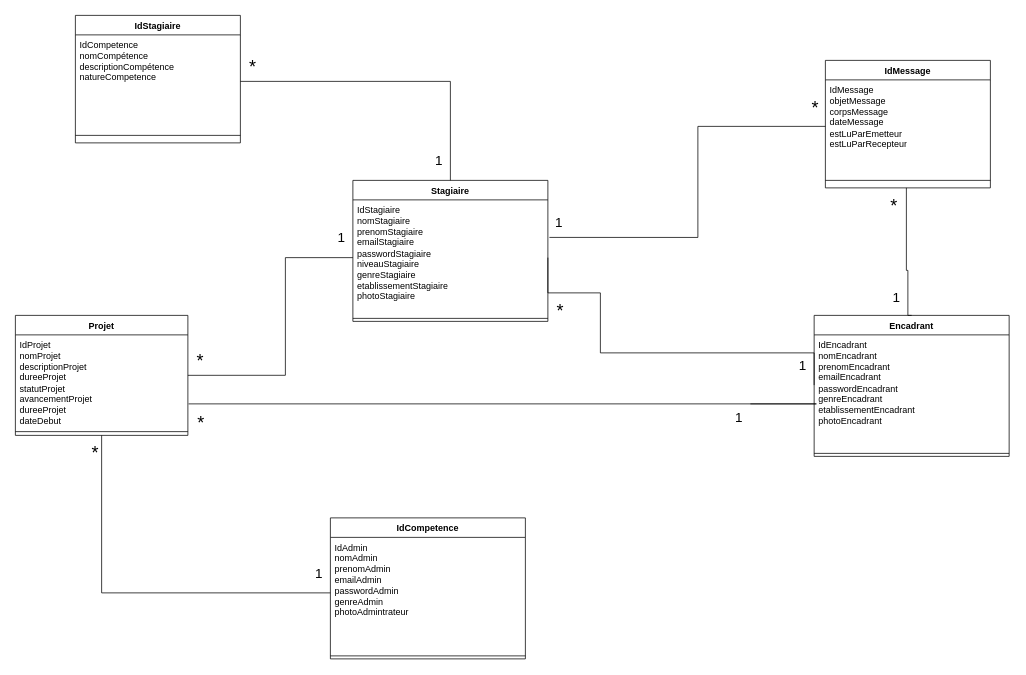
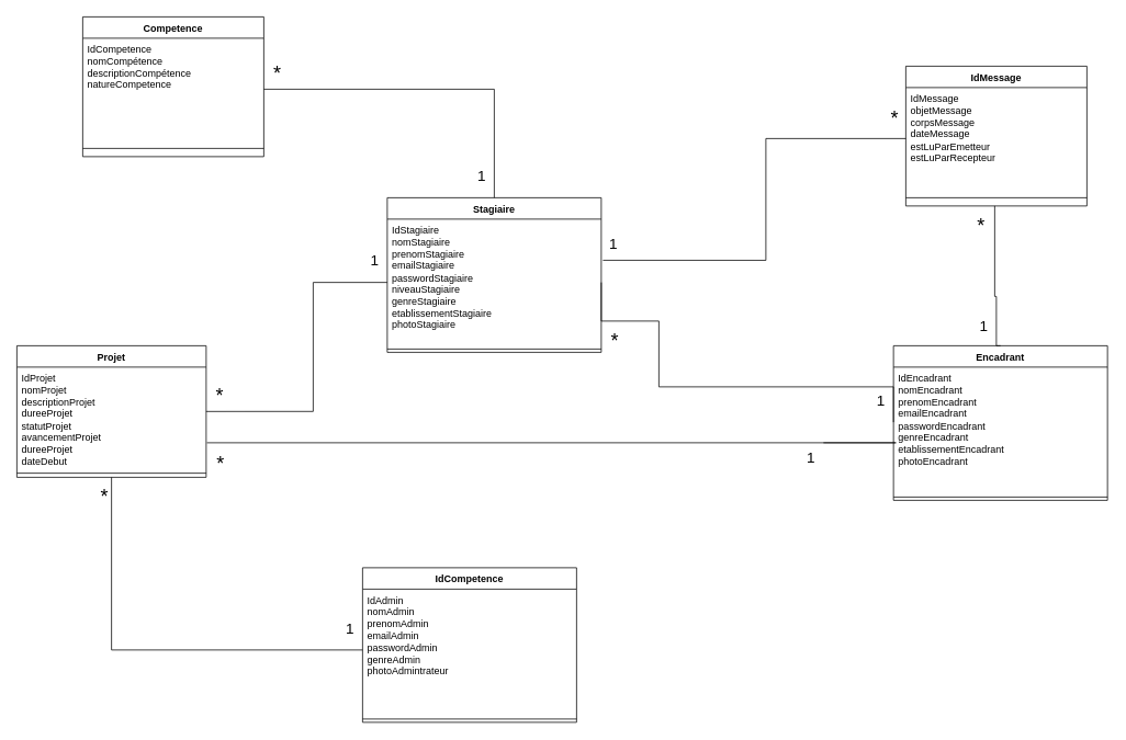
  <mxCell id="0" />
  <mxCell id="1" parent="0" />
  <mxCell id="2" value="Stagiaire" style="swimlane;fontStyle=1;align=center;verticalAlign=top;childLayout=stackLayout;horizontal=1;startSize=26;horizontalStack=0;resizeParent=1;resizeParentMax=0;resizeLast=0;collapsible=1;marginBottom=0;whiteSpace=wrap;html=1;" parent="1" vertex="1"><mxGeometry x="470" y="240" width="260" height="188" as="geometry" /></mxCell>
  <mxCell id="3" value="IdStagiaire&lt;br&gt;nomStagiaire&lt;br&gt;prenomStagiaire&lt;br&gt;emailStagiaire&lt;br&gt;passwordStagiaire&lt;br&gt;niveauStagiaire&lt;br&gt;genreStagiaire&lt;br&gt;etablissementStagiaire&lt;br&gt;photoStagiaire&lt;br&gt;&lt;div&gt;&lt;br&gt;&lt;/div&gt;" style="text;strokeColor=none;fillColor=none;align=left;verticalAlign=top;spacingLeft=4;spacingRight=4;overflow=hidden;rotatable=0;points=[[0,0.5],[1,0.5]];portConstraint=eastwest;whiteSpace=wrap;html=1;" parent="2" vertex="1"><mxGeometry y="26" width="260" height="154" as="geometry" /></mxCell>
  <mxCell id="4" value="" style="line;strokeWidth=1;fillColor=none;align=left;verticalAlign=middle;spacingTop=-1;spacingLeft=3;spacingRight=3;rotatable=0;labelPosition=right;points=[];portConstraint=eastwest;strokeColor=inherit;" parent="2" vertex="1"><mxGeometry y="180" width="260" height="8" as="geometry" /></mxCell>
  <mxCell id="5" value="IdCompetence" style="swimlane;fontStyle=1;align=center;verticalAlign=top;childLayout=stackLayout;horizontal=1;startSize=26;horizontalStack=0;resizeParent=1;resizeParentMax=0;resizeLast=0;collapsible=1;marginBottom=0;whiteSpace=wrap;html=1;" parent="1" vertex="1"><mxGeometry x="440" y="690" width="260" height="188" as="geometry" /></mxCell>
  <mxCell id="6" value="IdAdmin&lt;br&gt;nomAdmin&lt;br&gt;prenomAdmin&lt;br&gt;emailAdmin&lt;br&gt;passwordAdmin&lt;br&gt;genreAdmin&lt;div&gt;photoAdmintrateur&lt;/div&gt;" style="text;strokeColor=none;fillColor=none;align=left;verticalAlign=top;spacingLeft=4;spacingRight=4;overflow=hidden;rotatable=0;points=[[0,0.5],[1,0.5]];portConstraint=eastwest;whiteSpace=wrap;html=1;" parent="5" vertex="1"><mxGeometry y="26" width="260" height="154" as="geometry" /></mxCell>
  <mxCell id="7" value="" style="line;strokeWidth=1;fillColor=none;align=left;verticalAlign=middle;spacingTop=-1;spacingLeft=3;spacingRight=3;rotatable=0;labelPosition=right;points=[];portConstraint=eastwest;strokeColor=inherit;" parent="5" vertex="1"><mxGeometry y="180" width="260" height="8" as="geometry" /></mxCell>
  <mxCell id="8" value="Encadrant" style="swimlane;fontStyle=1;align=center;verticalAlign=top;childLayout=stackLayout;horizontal=1;startSize=26;horizontalStack=0;resizeParent=1;resizeParentMax=0;resizeLast=0;collapsible=1;marginBottom=0;whiteSpace=wrap;html=1;" parent="1" vertex="1"><mxGeometry x="1085.04" y="420" width="260" height="188" as="geometry" /></mxCell>
  <mxCell id="9" value="IdEncadrant&lt;br&gt;nomEncadrant&lt;br&gt;prenomEncadrant&lt;br&gt;emailEncadrant&lt;br&gt;passwordEncadrant&lt;br&gt;genreEncadrant&lt;br&gt;etablissementEncadrant&lt;br&gt;photoEncadrant" style="text;strokeColor=none;fillColor=none;align=left;verticalAlign=top;spacingLeft=4;spacingRight=4;overflow=hidden;rotatable=0;points=[[0,0.5],[1,0.5]];portConstraint=eastwest;whiteSpace=wrap;html=1;" parent="8" vertex="1"><mxGeometry y="26" width="260" height="154" as="geometry" /></mxCell>
  <mxCell id="10" value="" style="line;strokeWidth=1;fillColor=none;align=left;verticalAlign=middle;spacingTop=-1;spacingLeft=3;spacingRight=3;rotatable=0;labelPosition=right;points=[];portConstraint=eastwest;strokeColor=inherit;" parent="8" vertex="1"><mxGeometry y="180" width="260" height="8" as="geometry" /></mxCell>
  <mxCell id="11" value="Projet" style="swimlane;fontStyle=1;align=center;verticalAlign=top;childLayout=stackLayout;horizontal=1;startSize=26;horizontalStack=0;resizeParent=1;resizeParentMax=0;resizeLast=0;collapsible=1;marginBottom=0;whiteSpace=wrap;html=1;" parent="1" vertex="1"><mxGeometry x="20" y="420" width="230" height="160" as="geometry" /></mxCell>
  <mxCell id="12" value="&lt;div&gt;&lt;span style=&quot;background-color: initial;&quot;&gt;IdProjet&lt;/span&gt;&lt;/div&gt;&lt;div&gt;&lt;span style=&quot;background-color: initial;&quot;&gt;nomProjet&lt;/span&gt;&lt;br&gt;&lt;/div&gt;&lt;div&gt;descriptionProjet&lt;/div&gt;&lt;div&gt;&lt;span style=&quot;background-color: initial;&quot;&gt;dureeProjet&lt;/span&gt;&lt;/div&gt;&lt;div&gt;statutProjet&lt;/div&gt;&lt;div&gt;avancementProjet&lt;/div&gt;&lt;div&gt;dureeProjet&lt;/div&gt;&lt;div&gt;dateDebut&lt;/div&gt;" style="text;strokeColor=none;fillColor=none;align=left;verticalAlign=top;spacingLeft=4;spacingRight=4;overflow=hidden;rotatable=0;points=[[0,0.5],[1,0.5]];portConstraint=eastwest;whiteSpace=wrap;html=1;" parent="11" vertex="1"><mxGeometry y="26" width="230" height="124" as="geometry" /></mxCell>
  <mxCell id="13" value="" style="line;strokeWidth=1;fillColor=none;align=left;verticalAlign=middle;spacingTop=-1;spacingLeft=3;spacingRight=3;rotatable=0;labelPosition=right;points=[];portConstraint=eastwest;strokeColor=inherit;" parent="11" vertex="1"><mxGeometry y="150" width="230" height="10" as="geometry" /></mxCell>
  <mxCell id="14" value="IdMessage" style="swimlane;fontStyle=1;align=center;verticalAlign=top;childLayout=stackLayout;horizontal=1;startSize=26;horizontalStack=0;resizeParent=1;resizeParentMax=0;resizeLast=0;collapsible=1;marginBottom=0;whiteSpace=wrap;html=1;" parent="1" vertex="1"><mxGeometry x="1100" y="80" width="220" height="170" as="geometry" /></mxCell>
  <mxCell id="15" value="&lt;div&gt;&lt;span style=&quot;background-color: initial;&quot;&gt;IdMessage&lt;/span&gt;&lt;/div&gt;&lt;div&gt;objetMessage&lt;/div&gt;&lt;div&gt;corpsMessage&lt;/div&gt;&lt;div&gt;dateMessage&lt;/div&gt;&lt;div&gt;estLuParEmetteur&lt;/div&gt;&lt;div&gt;estLuParRecepteur&lt;/div&gt;&lt;div&gt;&lt;br&gt;&lt;/div&gt;" style="text;strokeColor=none;fillColor=none;align=left;verticalAlign=top;spacingLeft=4;spacingRight=4;overflow=hidden;rotatable=0;points=[[0,0.5],[1,0.5]];portConstraint=eastwest;whiteSpace=wrap;html=1;" parent="14" vertex="1"><mxGeometry y="26" width="220" height="124" as="geometry" /></mxCell>
  <mxCell id="16" value="" style="line;strokeWidth=1;fillColor=none;align=left;verticalAlign=middle;spacingTop=-1;spacingLeft=3;spacingRight=3;rotatable=0;labelPosition=right;points=[];portConstraint=eastwest;strokeColor=inherit;" parent="14" vertex="1"><mxGeometry y="150" width="220" height="20" as="geometry" /></mxCell>
  <mxCell id="17" value="" style="endArrow=none;html=1;edgeStyle=orthogonalEdgeStyle;rounded=0;entryX=0;entryY=0.435;entryDx=0;entryDy=0;entryPerimeter=0;exitX=1;exitY=0.5;exitDx=0;exitDy=0;" parent="1" source="3" target="9" edge="1"><mxGeometry relative="1" as="geometry"><mxPoint x="700" y="523.5" as="sourcePoint" /><mxPoint x="860" y="523.5" as="targetPoint" /><Array as="points"><mxPoint x="730" y="390" /><mxPoint x="800" y="390" /><mxPoint x="800" y="470" /><mxPoint x="1085" y="470" /></Array></mxGeometry></mxCell>
  <mxCell id="18" value="&lt;font style=&quot;font-size: 24px;&quot;&gt;*&lt;/font&gt;" style="edgeLabel;resizable=0;html=1;align=left;verticalAlign=bottom;" parent="17" connectable="0" vertex="1"><mxGeometry x="-1" relative="1" as="geometry"><mxPoint x="10" y="87" as="offset" /></mxGeometry></mxCell>
  <mxCell id="19" value="&lt;font style=&quot;font-size: 18px;&quot;&gt;1&lt;/font&gt;" style="edgeLabel;resizable=0;html=1;align=right;verticalAlign=bottom;" parent="17" connectable="0" vertex="1"><mxGeometry x="1" relative="1" as="geometry"><mxPoint x="-10" y="-13" as="offset" /></mxGeometry></mxCell>
  <mxCell id="20" value="" style="endArrow=none;html=1;edgeStyle=orthogonalEdgeStyle;rounded=0;exitX=1;exitY=0.435;exitDx=0;exitDy=0;entryX=0;entryY=0.5;entryDx=0;entryDy=0;exitPerimeter=0;" parent="1" source="12" target="3" edge="1"><mxGeometry relative="1" as="geometry"><mxPoint x="260" y="500" as="sourcePoint" /><mxPoint x="580" y="500" as="targetPoint" /><Array as="points"><mxPoint x="380" y="500" /><mxPoint x="380" y="343" /></Array></mxGeometry></mxCell>
  <mxCell id="21" value="&lt;font style=&quot;font-size: 24px;&quot;&gt;*&lt;/font&gt;" style="edgeLabel;resizable=0;html=1;align=left;verticalAlign=bottom;" parent="20" connectable="0" vertex="1"><mxGeometry x="-1" relative="1" as="geometry"><mxPoint x="10" y="-3" as="offset" /></mxGeometry></mxCell>
  <mxCell id="22" value="&lt;font style=&quot;font-size: 18px;&quot;&gt;1&lt;/font&gt;" style="edgeLabel;resizable=0;html=1;align=right;verticalAlign=bottom;" parent="20" connectable="0" vertex="1"><mxGeometry x="1" relative="1" as="geometry"><mxPoint x="-10" y="-13" as="offset" /></mxGeometry></mxCell>
  <mxCell id="23" value="" style="endArrow=none;html=1;edgeStyle=orthogonalEdgeStyle;rounded=0;entryX=0;entryY=0.5;entryDx=0;entryDy=0;exitX=1.008;exitY=0.325;exitDx=0;exitDy=0;exitPerimeter=0;" parent="1" source="3" target="15" edge="1"><mxGeometry relative="1" as="geometry"><mxPoint x="770" y="160" as="sourcePoint" /><mxPoint x="1090" y="310" as="targetPoint" /><Array as="points"><mxPoint x="930" y="316" /><mxPoint x="930" y="168" /></Array></mxGeometry></mxCell>
  <mxCell id="24" value="&lt;font style=&quot;font-size: 24px;&quot;&gt;*&lt;/font&gt;" style="edgeLabel;resizable=0;html=1;align=left;verticalAlign=bottom;" parent="23" connectable="0" vertex="1"><mxGeometry x="-1" relative="1" as="geometry"><mxPoint x="348" y="-156" as="offset" /></mxGeometry></mxCell>
  <mxCell id="25" value="&lt;font style=&quot;font-size: 18px;&quot;&gt;1&lt;/font&gt;" style="edgeLabel;resizable=0;html=1;align=right;verticalAlign=bottom;" parent="23" connectable="0" vertex="1"><mxGeometry x="1" relative="1" as="geometry"><mxPoint x="-350" y="142" as="offset" /></mxGeometry></mxCell>
  <mxCell id="26" value="" style="endArrow=none;html=1;edgeStyle=orthogonalEdgeStyle;rounded=0;exitX=0.5;exitY=0;exitDx=0;exitDy=0;" parent="1" source="8" edge="1"><mxGeometry relative="1" as="geometry"><mxPoint x="1010" y="398" as="sourcePoint" /><mxPoint x="1208" y="250" as="targetPoint" /><Array as="points"><mxPoint x="1210" y="360" /><mxPoint x="1208" y="360" /></Array></mxGeometry></mxCell>
  <mxCell id="27" value="&lt;font style=&quot;font-size: 24px;&quot;&gt;*&lt;/font&gt;" style="edgeLabel;resizable=0;html=1;align=left;verticalAlign=bottom;" parent="26" connectable="0" vertex="1"><mxGeometry x="-1" relative="1" as="geometry"><mxPoint x="-30" y="-130" as="offset" /></mxGeometry></mxCell>
  <mxCell id="28" value="&lt;font style=&quot;font-size: 18px;&quot;&gt;1&lt;/font&gt;" style="edgeLabel;resizable=0;html=1;align=right;verticalAlign=bottom;" parent="26" connectable="0" vertex="1"><mxGeometry x="1" relative="1" as="geometry"><mxPoint x="-8" y="160" as="offset" /></mxGeometry></mxCell>
  <mxCell id="29" value="" style="endArrow=none;html=1;edgeStyle=orthogonalEdgeStyle;rounded=0;exitX=1.004;exitY=0.742;exitDx=0;exitDy=0;exitPerimeter=0;" parent="1" source="12" edge="1"><mxGeometry relative="1" as="geometry"><mxPoint x="620" y="440" as="sourcePoint" /><mxPoint x="1000" y="538" as="targetPoint" /><Array as="points"><mxPoint x="1088" y="538" /></Array></mxGeometry></mxCell>
  <mxCell id="30" value="&lt;font style=&quot;font-size: 24px;&quot;&gt;*&lt;/font&gt;" style="edgeLabel;resizable=0;html=1;align=left;verticalAlign=bottom;" parent="29" connectable="0" vertex="1"><mxGeometry x="-1" relative="1" as="geometry"><mxPoint x="10" y="42" as="offset" /></mxGeometry></mxCell>
  <mxCell id="31" value="&lt;font style=&quot;font-size: 18px;&quot;&gt;1&lt;/font&gt;" style="edgeLabel;resizable=0;html=1;align=right;verticalAlign=bottom;" parent="29" connectable="0" vertex="1"><mxGeometry x="1" relative="1" as="geometry"><mxPoint x="-10" y="32" as="offset" /></mxGeometry></mxCell>
  <mxCell id="32" value="" style="endArrow=none;html=1;edgeStyle=orthogonalEdgeStyle;rounded=0;exitX=0.5;exitY=1;exitDx=0;exitDy=0;" parent="1" source="11" edge="1"><mxGeometry relative="1" as="geometry"><mxPoint x="90" y="610" as="sourcePoint" /><mxPoint x="440" y="790" as="targetPoint" /><Array as="points"><mxPoint x="135" y="790" /></Array></mxGeometry></mxCell>
  <mxCell id="33" value="&lt;font style=&quot;font-size: 24px;&quot;&gt;*&lt;/font&gt;" style="edgeLabel;resizable=0;html=1;align=left;verticalAlign=bottom;" parent="32" connectable="0" vertex="1"><mxGeometry x="-1" relative="1" as="geometry"><mxPoint x="-15" y="40" as="offset" /></mxGeometry></mxCell>
  <mxCell id="34" value="&lt;font style=&quot;font-size: 18px;&quot;&gt;1&lt;/font&gt;" style="edgeLabel;resizable=0;html=1;align=right;verticalAlign=bottom;" parent="32" connectable="0" vertex="1"><mxGeometry x="1" relative="1" as="geometry"><mxPoint x="-10" y="-13" as="offset" /></mxGeometry></mxCell>
- <mxCell id="35" value="IdStagiaire" style="swimlane;fontStyle=1;align=center;verticalAlign=top;childLayout=stackLayout;horizontal=1;startSize=26;horizontalStack=0;resizeParent=1;resizeParentMax=0;resizeLast=0;collapsible=1;marginBottom=0;whiteSpace=wrap;html=1;" vertex="1" parent="1"><mxGeometry x="100" y="20" width="220" height="170" as="geometry" /></mxCell>
+ <mxCell id="35" value="Competence" style="swimlane;fontStyle=1;align=center;verticalAlign=top;childLayout=stackLayout;horizontal=1;startSize=26;horizontalStack=0;resizeParent=1;resizeParentMax=0;resizeLast=0;collapsible=1;marginBottom=0;whiteSpace=wrap;html=1;" vertex="1" parent="1"><mxGeometry x="100" y="20" width="220" height="170" as="geometry" /></mxCell>
  <mxCell id="36" value="&lt;div&gt;&lt;span style=&quot;background-color: initial;&quot;&gt;IdCompetence&lt;/span&gt;&lt;/div&gt;&lt;div&gt;&lt;span style=&quot;background-color: initial;&quot;&gt;nomCompétence&lt;/span&gt;&lt;br&gt;&lt;/div&gt;&lt;div&gt;descriptionCompétence&lt;/div&gt;&lt;div&gt;natureCompetence&amp;nbsp;&lt;/div&gt;&lt;div&gt;&lt;br&gt;&lt;/div&gt;" style="text;strokeColor=none;fillColor=none;align=left;verticalAlign=top;spacingLeft=4;spacingRight=4;overflow=hidden;rotatable=0;points=[[0,0.5],[1,0.5]];portConstraint=eastwest;whiteSpace=wrap;html=1;" vertex="1" parent="35"><mxGeometry y="26" width="220" height="124" as="geometry" /></mxCell>
  <mxCell id="37" value="" style="line;strokeWidth=1;fillColor=none;align=left;verticalAlign=middle;spacingTop=-1;spacingLeft=3;spacingRight=3;rotatable=0;labelPosition=right;points=[];portConstraint=eastwest;strokeColor=inherit;" vertex="1" parent="35"><mxGeometry y="150" width="220" height="20" as="geometry" /></mxCell>
  <mxCell id="38" value="" style="endArrow=none;html=1;edgeStyle=orthogonalEdgeStyle;rounded=0;exitX=1;exitY=0.5;exitDx=0;exitDy=0;entryX=0.5;entryY=0;entryDx=0;entryDy=0;" edge="1" parent="1" source="36" target="2"><mxGeometry relative="1" as="geometry"><mxPoint x="310" y="267" as="sourcePoint" /><mxPoint x="530" y="110" as="targetPoint" /><Array as="points"><mxPoint x="600" y="108" /></Array></mxGeometry></mxCell>
  <mxCell id="39" value="&lt;font style=&quot;font-size: 24px;&quot;&gt;*&lt;/font&gt;" style="edgeLabel;resizable=0;html=1;align=left;verticalAlign=bottom;" connectable="0" vertex="1" parent="38"><mxGeometry x="-1" relative="1" as="geometry"><mxPoint x="10" y="-3" as="offset" /></mxGeometry></mxCell>
  <mxCell id="40" value="&lt;font style=&quot;font-size: 18px;&quot;&gt;1&lt;/font&gt;" style="edgeLabel;resizable=0;html=1;align=right;verticalAlign=bottom;" connectable="0" vertex="1" parent="38"><mxGeometry x="1" relative="1" as="geometry"><mxPoint x="-10" y="-13" as="offset" /></mxGeometry></mxCell>
